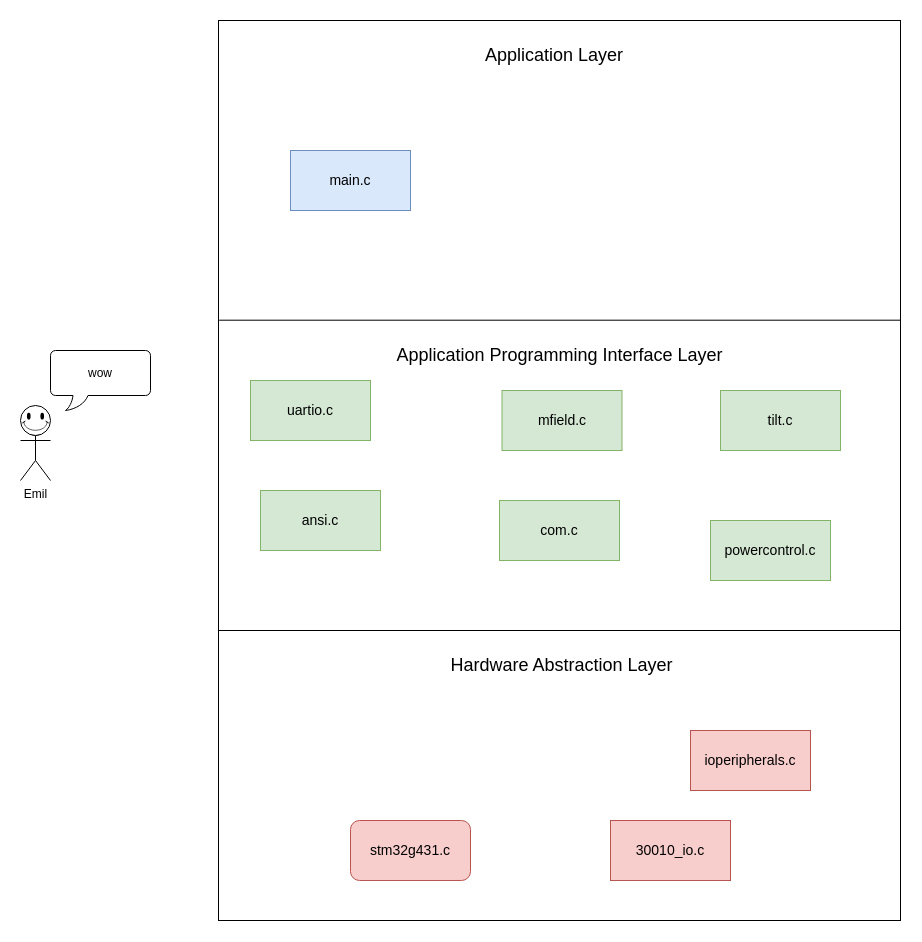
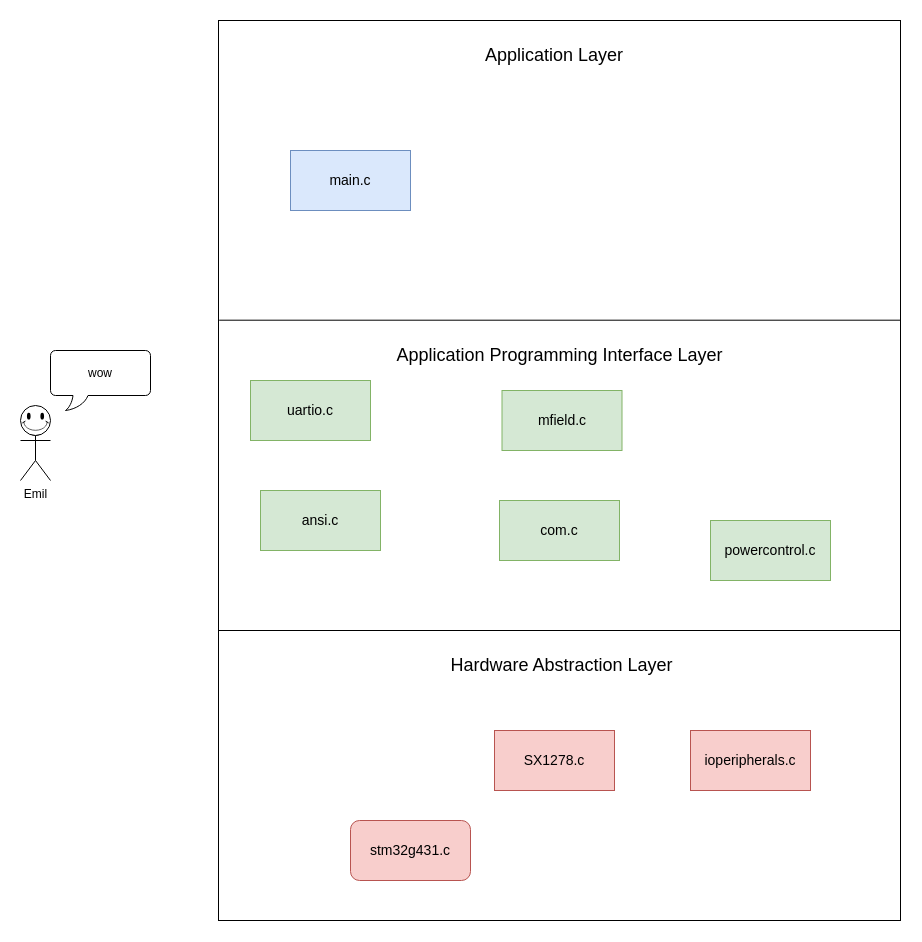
  <mxCell id="0" />
  <mxCell id="1" parent="0" />
  <mxCell id="2" value="" style="rounded=0;whiteSpace=wrap;html=1;" vertex="1" parent="1"><mxGeometry x="218" y="20" width="682" height="900" as="geometry" /></mxCell>
  <mxCell id="3" value="" style="endArrow=none;html=1;rounded=0;entryX=0.001;entryY=0.333;entryDx=0;entryDy=0;entryPerimeter=0;exitX=1;exitY=0.333;exitDx=0;exitDy=0;exitPerimeter=0;" edge="1" parent="1" source="2" target="2"><mxGeometry width="50" height="50" relative="1" as="geometry"><mxPoint x="580" y="490" as="sourcePoint" /><mxPoint x="630" y="440" as="targetPoint" /></mxGeometry></mxCell>
  <mxCell id="4" value="" style="endArrow=none;html=1;rounded=0;entryX=0.001;entryY=0.333;entryDx=0;entryDy=0;entryPerimeter=0;exitX=1;exitY=0.333;exitDx=0;exitDy=0;exitPerimeter=0;" edge="1" parent="1"><mxGeometry width="50" height="50" relative="1" as="geometry"><mxPoint x="899.5" y="630" as="sourcePoint" /><mxPoint x="218.5" y="630" as="targetPoint" /></mxGeometry></mxCell>
  <mxCell id="5" value="&lt;font style=&quot;font-size: 18px;&quot;&gt;Application Layer&lt;/font&gt;" style="text;html=1;strokeColor=none;fillColor=none;align=center;verticalAlign=middle;whiteSpace=wrap;rounded=0;" vertex="1" parent="1"><mxGeometry x="464" y="40" width="180" height="30" as="geometry" /></mxCell>
  <mxCell id="6" value="&lt;font style=&quot;font-size: 18px;&quot;&gt;Application Programming Interface Layer&lt;/font&gt;" style="text;html=1;strokeColor=none;fillColor=none;align=center;verticalAlign=middle;whiteSpace=wrap;rounded=0;" vertex="1" parent="1"><mxGeometry x="394.5" y="340" width="329" height="30" as="geometry" /></mxCell>
  <mxCell id="7" value="&lt;font style=&quot;font-size: 18px;&quot;&gt;Hardware Abstraction Layer&lt;/font&gt;" style="text;html=1;strokeColor=none;fillColor=none;align=center;verticalAlign=middle;whiteSpace=wrap;rounded=0;" vertex="1" parent="1"><mxGeometry x="441" y="650" width="241" height="30" as="geometry" /></mxCell>
+ <mxCell id="8" value="&lt;font style=&quot;font-size: 14px;&quot;&gt;SX1278.c&lt;/font&gt;" style="rounded=0;whiteSpace=wrap;html=1;fillColor=#f8cecc;strokeColor=#b85450;" vertex="1" parent="1"><mxGeometry x="494" y="730" width="120" height="60" as="geometry" /></mxCell>
  <mxCell id="9" value="&lt;font style=&quot;font-size: 14px;&quot;&gt;ioperipherals.c&lt;/font&gt;" style="rounded=0;whiteSpace=wrap;html=1;fillColor=#f8cecc;strokeColor=#b85450;" vertex="1" parent="1"><mxGeometry x="690" y="730" width="120" height="60" as="geometry" /></mxCell>
  <mxCell id="10" value="&lt;font style=&quot;font-size: 14px;&quot;&gt;stm32g431.c&lt;/font&gt;" style="whiteSpace=wrap;html=1;fillColor=#f8cecc;strokeColor=#b85450;rounded=1;" vertex="1" parent="1"><mxGeometry x="350" y="820" width="120" height="60" as="geometry" /></mxCell>
- <mxCell id="11" value="&lt;font style=&quot;font-size: 14px;&quot;&gt;30010_io.c&lt;/font&gt;" style="rounded=0;whiteSpace=wrap;html=1;fillColor=#f8cecc;strokeColor=#b85450;" vertex="1" parent="1"><mxGeometry x="610" y="820" width="120" height="60" as="geometry" /></mxCell>
  <mxCell id="12" value="&lt;font style=&quot;font-size: 14px;&quot;&gt;uartio.c&lt;/font&gt;" style="rounded=0;whiteSpace=wrap;html=1;fillColor=#d5e8d4;strokeColor=#82b366;" vertex="1" parent="1"><mxGeometry x="250" y="380" width="120" height="60" as="geometry" /></mxCell>
  <mxCell id="13" value="&lt;font style=&quot;font-size: 14px;&quot;&gt;ansi.c&lt;/font&gt;" style="rounded=0;whiteSpace=wrap;html=1;fillColor=#d5e8d4;strokeColor=#82b366;" vertex="1" parent="1"><mxGeometry x="260" y="490" width="120" height="60" as="geometry" /></mxCell>
  <mxCell id="14" value="&lt;font style=&quot;font-size: 14px;&quot;&gt;main.c&lt;/font&gt;" style="rounded=0;whiteSpace=wrap;html=1;fillColor=#dae8fc;strokeColor=#6c8ebf;" vertex="1" parent="1"><mxGeometry x="290" y="150" width="120" height="60" as="geometry" /></mxCell>
  <mxCell id="15" value="&lt;font style=&quot;font-size: 14px;&quot;&gt;mfield.c&lt;/font&gt;" style="rounded=0;whiteSpace=wrap;html=1;fillColor=#d5e8d4;strokeColor=#82b366;" vertex="1" parent="1"><mxGeometry x="501.5" y="390" width="120" height="60" as="geometry" /></mxCell>
  <mxCell id="16" value="Emil&lt;br&gt;" style="shape=umlActor;verticalLabelPosition=bottom;verticalAlign=top;html=1;outlineConnect=0;" vertex="1" parent="1"><mxGeometry x="20" y="420" width="30" height="60" as="geometry" /></mxCell>
  <mxCell id="17" value="wow" style="whiteSpace=wrap;html=1;shape=mxgraph.basic.roundRectCallout;dx=30;dy=15;size=5;boundedLbl=1;" vertex="1" parent="1"><mxGeometry x="50" y="350" width="100" height="60" as="geometry" /></mxCell>
- <mxCell id="18" value="&lt;font style=&quot;font-size: 14px;&quot;&gt;tilt.c&lt;/font&gt;" style="rounded=0;whiteSpace=wrap;html=1;fillColor=#d5e8d4;strokeColor=#82b366;" vertex="1" parent="1"><mxGeometry x="720" y="390" width="120" height="60" as="geometry" /></mxCell>
  <mxCell id="19" value="&lt;font style=&quot;font-size: 14px;&quot;&gt;powercontrol.c&lt;/font&gt;" style="rounded=0;whiteSpace=wrap;html=1;fillColor=#d5e8d4;strokeColor=#82b366;" vertex="1" parent="1"><mxGeometry x="710" y="520" width="120" height="60" as="geometry" /></mxCell>
  <mxCell id="20" value="&lt;font style=&quot;font-size: 14px;&quot;&gt;com.c&lt;/font&gt;" style="rounded=0;whiteSpace=wrap;html=1;fillColor=#d5e8d4;strokeColor=#82b366;" vertex="1" parent="1"><mxGeometry x="499" y="500" width="120" height="60" as="geometry" /></mxCell>
  <mxCell id="21" value="" style="verticalLabelPosition=bottom;verticalAlign=top;html=1;shape=mxgraph.basic.smiley" vertex="1" parent="1"><mxGeometry x="20" y="405" width="30" height="30" as="geometry" /></mxCell>
